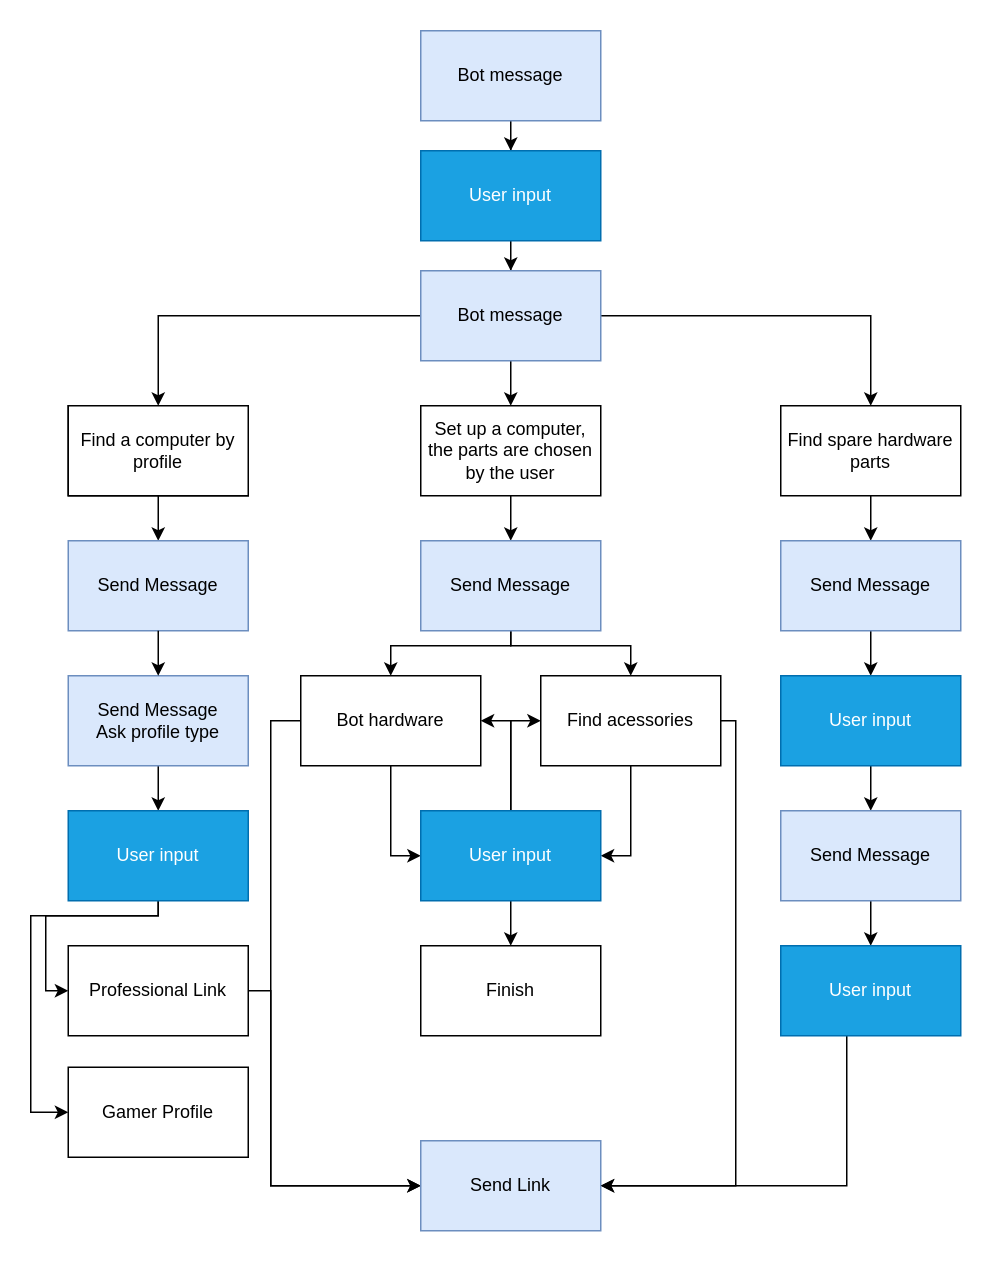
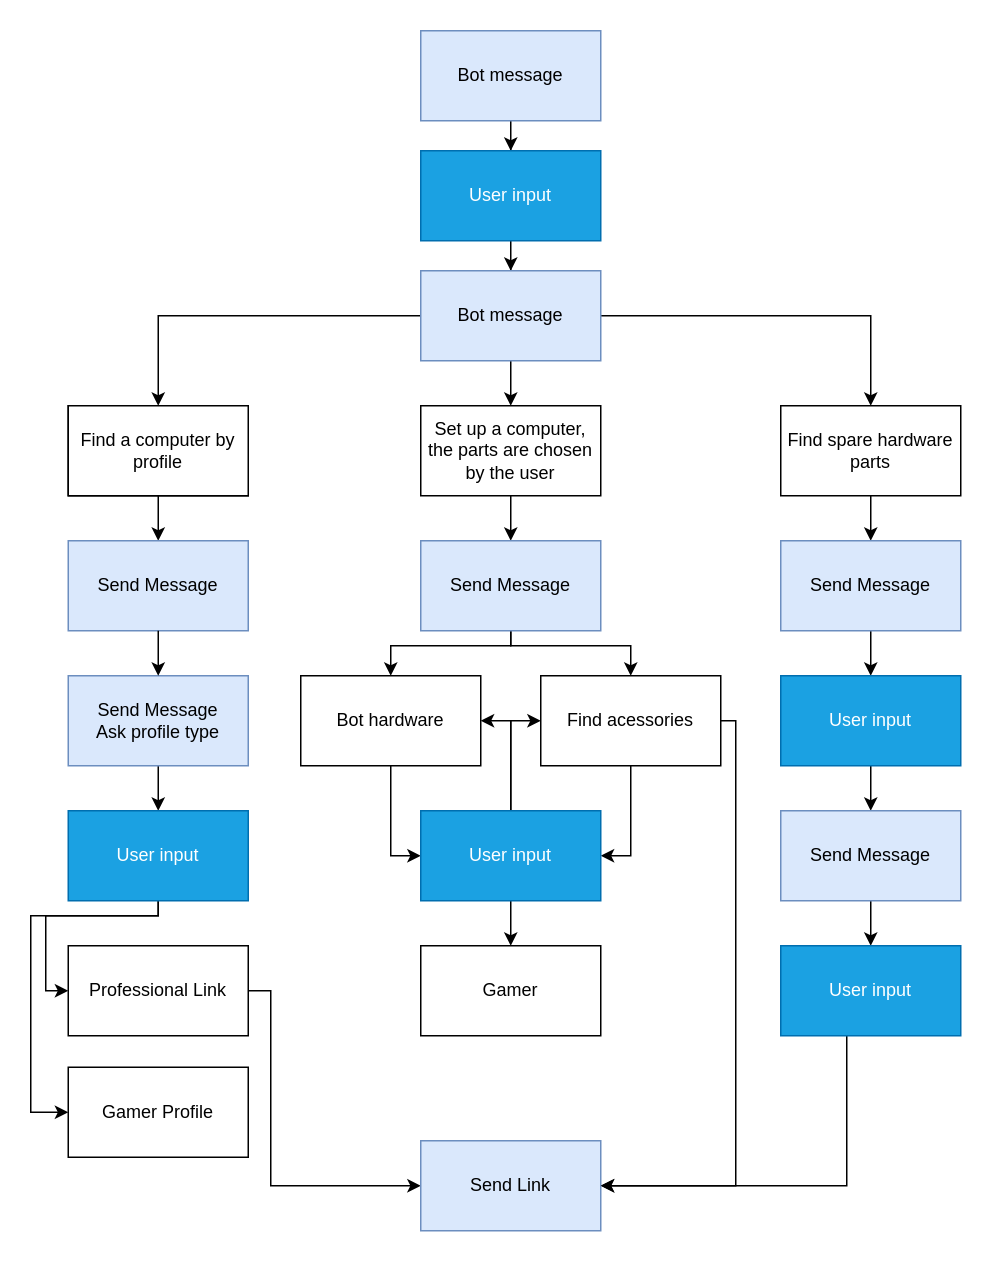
  <mxCell id="0" />
  <mxCell id="1" parent="0" />
  <mxCell id="2" style="edgeStyle=orthogonalEdgeStyle;rounded=0;orthogonalLoop=1;jettySize=auto;html=1;entryX=0.5;entryY=0;entryDx=0;entryDy=0;" parent="1" source="3" target="5" edge="1"><mxGeometry relative="1" as="geometry" /></mxCell>
  <mxCell id="3" value="Bot message" style="rounded=0;whiteSpace=wrap;html=1;fillColor=#dae8fc;strokeColor=#6c8ebf;" parent="1" vertex="1"><mxGeometry x="280" y="20" width="120" height="60" as="geometry" /></mxCell>
  <mxCell id="4" style="edgeStyle=orthogonalEdgeStyle;rounded=0;orthogonalLoop=1;jettySize=auto;html=1;entryX=0.5;entryY=0;entryDx=0;entryDy=0;" parent="1" source="5" target="9" edge="1"><mxGeometry relative="1" as="geometry" /></mxCell>
  <mxCell id="5" value="User input" style="rounded=0;whiteSpace=wrap;html=1;fillColor=#1ba1e2;strokeColor=#006EAF;fontColor=#ffffff;" parent="1" vertex="1"><mxGeometry x="280" y="100" width="120" height="60" as="geometry" /></mxCell>
  <mxCell id="6" style="edgeStyle=orthogonalEdgeStyle;rounded=0;orthogonalLoop=1;jettySize=auto;html=1;entryX=0.5;entryY=0;entryDx=0;entryDy=0;" parent="1" source="9" target="15" edge="1"><mxGeometry relative="1" as="geometry" /></mxCell>
  <mxCell id="7" style="edgeStyle=orthogonalEdgeStyle;rounded=0;orthogonalLoop=1;jettySize=auto;html=1;entryX=0.5;entryY=0;entryDx=0;entryDy=0;" parent="1" source="9" target="11" edge="1"><mxGeometry relative="1" as="geometry" /></mxCell>
  <mxCell id="8" style="edgeStyle=orthogonalEdgeStyle;rounded=0;orthogonalLoop=1;jettySize=auto;html=1;entryX=0.5;entryY=0;entryDx=0;entryDy=0;" parent="1" source="9" target="13" edge="1"><mxGeometry relative="1" as="geometry" /></mxCell>
  <mxCell id="9" value="Bot message" style="rounded=0;whiteSpace=wrap;html=1;fillColor=#dae8fc;strokeColor=#6c8ebf;" parent="1" vertex="1"><mxGeometry x="280" y="180" width="120" height="60" as="geometry" /></mxCell>
  <mxCell id="10" style="edgeStyle=orthogonalEdgeStyle;rounded=0;orthogonalLoop=1;jettySize=auto;html=1;entryX=0.5;entryY=0;entryDx=0;entryDy=0;" parent="1" source="11" target="16" edge="1"><mxGeometry relative="1" as="geometry" /></mxCell>
  <mxCell id="11" value="Find a computer by profile" style="rounded=0;whiteSpace=wrap;html=1;" parent="1" vertex="1"><mxGeometry x="45" y="270" width="120" height="60" as="geometry" /></mxCell>
  <mxCell id="12" style="edgeStyle=orthogonalEdgeStyle;rounded=0;orthogonalLoop=1;jettySize=auto;html=1;entryX=0.5;entryY=0;entryDx=0;entryDy=0;" parent="1" source="13" target="21" edge="1"><mxGeometry relative="1" as="geometry" /></mxCell>
  <mxCell id="13" value="Find spare hardware parts" style="rounded=0;whiteSpace=wrap;html=1;" parent="1" vertex="1"><mxGeometry x="520" y="270" width="120" height="60" as="geometry" /></mxCell>
  <mxCell id="14" style="edgeStyle=orthogonalEdgeStyle;rounded=0;orthogonalLoop=1;jettySize=auto;html=1;entryX=0.5;entryY=0;entryDx=0;entryDy=0;" parent="1" source="15" target="19" edge="1"><mxGeometry relative="1" as="geometry" /></mxCell>
  <mxCell id="15" value="Set up a computer, the parts are chosen by the user" style="rounded=0;whiteSpace=wrap;html=1;" parent="1" vertex="1"><mxGeometry x="280" y="270" width="120" height="60" as="geometry" /></mxCell>
  <mxCell id="16" value="Send Message" style="rounded=0;whiteSpace=wrap;html=1;fillColor=#dae8fc;strokeColor=#6c8ebf;" parent="1" vertex="1"><mxGeometry x="45" y="360" width="120" height="60" as="geometry" /></mxCell>
  <mxCell id="17" style="edgeStyle=orthogonalEdgeStyle;rounded=0;orthogonalLoop=1;jettySize=auto;html=1;entryX=0.5;entryY=0;entryDx=0;entryDy=0;" parent="1" source="19" target="28" edge="1"><mxGeometry relative="1" as="geometry"><Array as="points"><mxPoint x="340" y="430" /><mxPoint x="420" y="430" /></Array></mxGeometry></mxCell>
  <mxCell id="18" style="edgeStyle=orthogonalEdgeStyle;rounded=0;orthogonalLoop=1;jettySize=auto;html=1;entryX=0.5;entryY=0;entryDx=0;entryDy=0;" parent="1" source="19" target="31" edge="1"><mxGeometry relative="1" as="geometry"><Array as="points"><mxPoint x="340" y="430" /><mxPoint x="260" y="430" /></Array></mxGeometry></mxCell>
  <mxCell id="19" value="Send Message" style="rounded=0;whiteSpace=wrap;html=1;fillColor=#dae8fc;strokeColor=#6c8ebf;" parent="1" vertex="1"><mxGeometry x="280" y="360" width="120" height="60" as="geometry" /></mxCell>
  <mxCell id="20" style="edgeStyle=orthogonalEdgeStyle;rounded=0;orthogonalLoop=1;jettySize=auto;html=1;entryX=0.5;entryY=0;entryDx=0;entryDy=0;" parent="1" source="21" target="42" edge="1"><mxGeometry relative="1" as="geometry" /></mxCell>
  <mxCell id="21" value="Send Message" style="rounded=0;whiteSpace=wrap;html=1;fillColor=#dae8fc;strokeColor=#6c8ebf;" parent="1" vertex="1"><mxGeometry x="520" y="360" width="120" height="60" as="geometry" /></mxCell>
  <mxCell id="22" style="edgeStyle=orthogonalEdgeStyle;rounded=0;orthogonalLoop=1;jettySize=auto;html=1;entryX=0;entryY=0.5;entryDx=0;entryDy=0;" parent="1" source="23" target="36" edge="1"><mxGeometry relative="1" as="geometry"><Array as="points"><mxPoint x="180" y="660" /><mxPoint x="180" y="790" /></Array></mxGeometry></mxCell>
  <mxCell id="23" value="Professional Link" style="rounded=0;whiteSpace=wrap;html=1;" parent="1" vertex="1"><mxGeometry x="45" y="630" width="120" height="60" as="geometry" /></mxCell>
  <mxCell id="24" value="Gamer Profile" style="rounded=0;whiteSpace=wrap;html=1;" parent="1" vertex="1"><mxGeometry x="45" y="711" width="120" height="60" as="geometry" /></mxCell>
  <mxCell id="25" style="edgeStyle=orthogonalEdgeStyle;rounded=0;orthogonalLoop=1;jettySize=auto;html=1;entryX=0.5;entryY=0;entryDx=0;entryDy=0;" parent="1" source="47" target="35" edge="1"><mxGeometry relative="1" as="geometry" /></mxCell>
  <mxCell id="26" style="edgeStyle=orthogonalEdgeStyle;rounded=0;orthogonalLoop=1;jettySize=auto;html=1;entryX=1;entryY=0.5;entryDx=0;entryDy=0;" parent="1" source="28" target="40" edge="1"><mxGeometry relative="1" as="geometry" /></mxCell>
  <mxCell id="27" style="edgeStyle=orthogonalEdgeStyle;rounded=0;orthogonalLoop=1;jettySize=auto;html=1;entryX=1;entryY=0.5;entryDx=0;entryDy=0;" parent="1" source="28" target="36" edge="1"><mxGeometry relative="1" as="geometry"><Array as="points"><mxPoint x="490" y="480" /><mxPoint x="490" y="790" /></Array></mxGeometry></mxCell>
  <mxCell id="28" value="Find acessories" style="rounded=0;whiteSpace=wrap;html=1;" parent="1" vertex="1"><mxGeometry x="360" y="450" width="120" height="60" as="geometry" /></mxCell>
  <mxCell id="29" style="edgeStyle=orthogonalEdgeStyle;rounded=0;orthogonalLoop=1;jettySize=auto;html=1;entryX=0;entryY=0.5;entryDx=0;entryDy=0;" parent="1" source="31" target="40" edge="1"><mxGeometry relative="1" as="geometry" /></mxCell>
- <mxCell id="30" style="edgeStyle=orthogonalEdgeStyle;rounded=0;orthogonalLoop=1;jettySize=auto;html=1;entryX=0;entryY=0.5;entryDx=0;entryDy=0;" parent="1" source="31" target="36" edge="1"><mxGeometry relative="1" as="geometry"><Array as="points"><mxPoint x="180" y="480" /><mxPoint x="180" y="790" /></Array></mxGeometry></mxCell>
  <mxCell id="31" value="Bot hardware" style="rounded=0;whiteSpace=wrap;html=1;" parent="1" vertex="1"><mxGeometry x="200" y="450" width="120" height="60" as="geometry" /></mxCell>
- <mxCell id="32" value="Finish" style="rounded=0;whiteSpace=wrap;html=1;" parent="1" vertex="1"><mxGeometry x="280" y="630" width="120" height="60" as="geometry" /></mxCell>
+ <mxCell id="32" value="Gamer" style="rounded=0;whiteSpace=wrap;html=1;" parent="1" vertex="1"><mxGeometry x="280" y="630" width="120" height="60" as="geometry" /></mxCell>
  <mxCell id="33" style="edgeStyle=orthogonalEdgeStyle;rounded=0;orthogonalLoop=1;jettySize=auto;html=1;entryX=0;entryY=0.5;entryDx=0;entryDy=0;" parent="1" source="35" target="24" edge="1"><mxGeometry relative="1" as="geometry"><Array as="points"><mxPoint x="105" y="610" /><mxPoint x="20" y="610" /><mxPoint x="20" y="741" /></Array></mxGeometry></mxCell>
  <mxCell id="34" style="edgeStyle=orthogonalEdgeStyle;rounded=0;orthogonalLoop=1;jettySize=auto;html=1;" parent="1" source="35" target="23" edge="1"><mxGeometry relative="1" as="geometry"><Array as="points"><mxPoint x="105" y="610" /><mxPoint x="30" y="610" /><mxPoint x="30" y="660" /></Array></mxGeometry></mxCell>
  <mxCell id="35" value="User input" style="rounded=0;whiteSpace=wrap;html=1;fillColor=#1ba1e2;strokeColor=#006EAF;fontColor=#ffffff;" parent="1" vertex="1"><mxGeometry x="45" y="540" width="120" height="60" as="geometry" /></mxCell>
  <mxCell id="36" value="Send Link" style="rounded=0;whiteSpace=wrap;html=1;fillColor=#dae8fc;strokeColor=#6c8ebf;" parent="1" vertex="1"><mxGeometry x="280" y="760" width="120" height="60" as="geometry" /></mxCell>
  <mxCell id="37" style="edgeStyle=orthogonalEdgeStyle;rounded=0;orthogonalLoop=1;jettySize=auto;html=1;entryX=0.5;entryY=0;entryDx=0;entryDy=0;" parent="1" source="40" target="32" edge="1"><mxGeometry relative="1" as="geometry" /></mxCell>
  <mxCell id="38" style="edgeStyle=orthogonalEdgeStyle;rounded=0;orthogonalLoop=1;jettySize=auto;html=1;entryX=0;entryY=0.5;entryDx=0;entryDy=0;" parent="1" source="40" target="28" edge="1"><mxGeometry relative="1" as="geometry" /></mxCell>
  <mxCell id="39" style="edgeStyle=orthogonalEdgeStyle;rounded=0;orthogonalLoop=1;jettySize=auto;html=1;entryX=1;entryY=0.5;entryDx=0;entryDy=0;" parent="1" source="40" target="31" edge="1"><mxGeometry relative="1" as="geometry" /></mxCell>
  <mxCell id="40" value="User input" style="rounded=0;whiteSpace=wrap;html=1;fillColor=#1ba1e2;strokeColor=#006EAF;fontColor=#ffffff;" parent="1" vertex="1"><mxGeometry x="280" y="540" width="120" height="60" as="geometry" /></mxCell>
  <mxCell id="41" style="edgeStyle=orthogonalEdgeStyle;rounded=0;orthogonalLoop=1;jettySize=auto;html=1;entryX=0.5;entryY=0;entryDx=0;entryDy=0;" parent="1" source="42" target="44" edge="1"><mxGeometry relative="1" as="geometry" /></mxCell>
  <mxCell id="42" value="User input" style="rounded=0;whiteSpace=wrap;html=1;fillColor=#1ba1e2;strokeColor=#006EAF;fontColor=#ffffff;" parent="1" vertex="1"><mxGeometry x="520" y="450" width="120" height="60" as="geometry" /></mxCell>
  <mxCell id="43" style="edgeStyle=orthogonalEdgeStyle;rounded=0;orthogonalLoop=1;jettySize=auto;html=1;entryX=0.5;entryY=0;entryDx=0;entryDy=0;" parent="1" source="44" target="46" edge="1"><mxGeometry relative="1" as="geometry" /></mxCell>
  <mxCell id="44" value="Send Message" style="rounded=0;whiteSpace=wrap;html=1;fillColor=#dae8fc;strokeColor=#6c8ebf;" parent="1" vertex="1"><mxGeometry x="520" y="540" width="120" height="60" as="geometry" /></mxCell>
  <mxCell id="45" style="edgeStyle=orthogonalEdgeStyle;rounded=0;orthogonalLoop=1;jettySize=auto;html=1;entryX=1;entryY=0.5;entryDx=0;entryDy=0;" parent="1" source="46" target="36" edge="1"><mxGeometry relative="1" as="geometry"><Array as="points"><mxPoint x="564" y="790" /></Array></mxGeometry></mxCell>
  <mxCell id="46" value="User input" style="rounded=0;whiteSpace=wrap;html=1;fillColor=#1ba1e2;strokeColor=#006EAF;fontColor=#ffffff;" parent="1" vertex="1"><mxGeometry x="520" y="630" width="120" height="60" as="geometry" /></mxCell>
  <mxCell id="47" value="Send Message&lt;br&gt;Ask profile type" style="rounded=0;whiteSpace=wrap;html=1;fillColor=#dae8fc;strokeColor=#6c8ebf;" parent="1" vertex="1"><mxGeometry x="45" y="450" width="120" height="60" as="geometry" /></mxCell>
  <mxCell id="48" style="edgeStyle=orthogonalEdgeStyle;rounded=0;orthogonalLoop=1;jettySize=auto;html=1;entryX=0.5;entryY=0;entryDx=0;entryDy=0;entryPerimeter=0;" parent="1" source="16" target="47" edge="1"><mxGeometry relative="1" as="geometry"><mxPoint x="157" y="420" as="sourcePoint" /><mxPoint x="157" y="490" as="targetPoint" /></mxGeometry></mxCell>
  <mxCell id="49" value="Find a computer by profile" style="rounded=0;whiteSpace=wrap;html=1;" parent="1" vertex="1"><mxGeometry x="45" y="270" width="120" height="60" as="geometry" /></mxCell>
